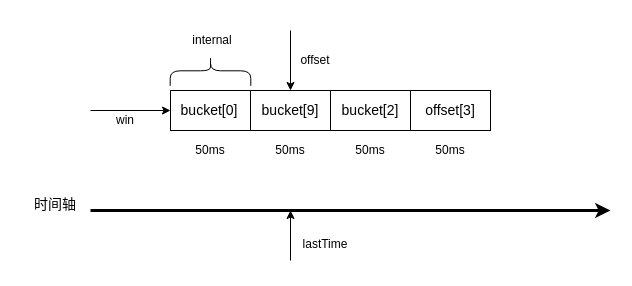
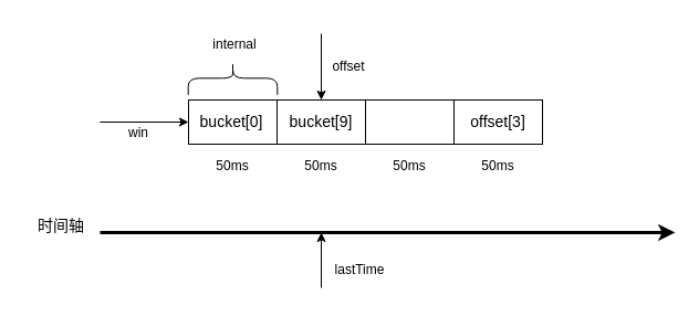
  <mxCell id="0" />
  <mxCell id="1" parent="0" />
  <mxCell id="2" value="" style="endArrow=classic;html=1;rounded=0;strokeWidth=3;" edge="1" parent="1"><mxGeometry width="50" height="50" relative="1" as="geometry"><mxPoint x="90" y="210" as="sourcePoint" /><mxPoint x="610" y="210" as="targetPoint" /></mxGeometry></mxCell>
  <mxCell id="3" value="" style="rounded=0;whiteSpace=wrap;html=1;" vertex="1" parent="1"><mxGeometry x="170" y="90" width="80" height="40" as="geometry" /></mxCell>
  <mxCell id="4" value="" style="rounded=0;whiteSpace=wrap;html=1;" vertex="1" parent="1"><mxGeometry x="250" y="90" width="80" height="40" as="geometry" /></mxCell>
  <mxCell id="5" value="" style="rounded=0;whiteSpace=wrap;html=1;" vertex="1" parent="1"><mxGeometry x="330" y="90" width="80" height="40" as="geometry" /></mxCell>
  <mxCell id="6" value="" style="rounded=0;whiteSpace=wrap;html=1;" vertex="1" parent="1"><mxGeometry x="410" y="90" width="80" height="40" as="geometry" /></mxCell>
  <mxCell id="7" value="&lt;font style=&quot;font-size: 14px;&quot;&gt;时间轴&lt;/font&gt;" style="text;html=1;strokeColor=none;fillColor=none;align=center;verticalAlign=middle;whiteSpace=wrap;rounded=0;" vertex="1" parent="1"><mxGeometry x="20" y="184" width="70" height="40" as="geometry" /></mxCell>
  <mxCell id="8" value="&lt;font style=&quot;font-size: 14px;&quot;&gt;bucket[0]&lt;/font&gt;" style="text;html=1;strokeColor=none;fillColor=none;align=center;verticalAlign=middle;whiteSpace=wrap;rounded=0;" vertex="1" parent="1"><mxGeometry x="174" y="90" width="70" height="40" as="geometry" /></mxCell>
  <mxCell id="9" value="&lt;font style=&quot;font-size: 14px;&quot;&gt;bucket[9]&lt;/font&gt;" style="text;html=1;strokeColor=none;fillColor=none;align=center;verticalAlign=middle;whiteSpace=wrap;rounded=0;" vertex="1" parent="1"><mxGeometry x="255" y="90" width="70" height="40" as="geometry" /></mxCell>
- <mxCell id="10" value="&lt;font style=&quot;font-size: 14px;&quot;&gt;bucket[2]&lt;/font&gt;" style="text;html=1;strokeColor=none;fillColor=none;align=center;verticalAlign=middle;whiteSpace=wrap;rounded=0;" vertex="1" parent="1"><mxGeometry x="335" y="90" width="70" height="40" as="geometry" /></mxCell>
  <mxCell id="11" value="&lt;font style=&quot;font-size: 14px;&quot;&gt;offset[3]&lt;/font&gt;" style="text;html=1;strokeColor=none;fillColor=none;align=center;verticalAlign=middle;whiteSpace=wrap;rounded=0;" vertex="1" parent="1"><mxGeometry x="415" y="90" width="70" height="40" as="geometry" /></mxCell>
  <mxCell id="12" value="&lt;font style=&quot;font-size: 12px;&quot;&gt;50ms&lt;/font&gt;" style="text;html=1;strokeColor=none;fillColor=none;align=center;verticalAlign=middle;whiteSpace=wrap;rounded=0;" vertex="1" parent="1"><mxGeometry x="175" y="130" width="70" height="40" as="geometry" /></mxCell>
  <mxCell id="13" value="&lt;font style=&quot;font-size: 12px;&quot;&gt;50ms&lt;/font&gt;" style="text;html=1;strokeColor=none;fillColor=none;align=center;verticalAlign=middle;whiteSpace=wrap;rounded=0;" vertex="1" parent="1"><mxGeometry x="255" y="130" width="70" height="40" as="geometry" /></mxCell>
  <mxCell id="14" value="&lt;font style=&quot;font-size: 12px;&quot;&gt;50ms&lt;/font&gt;" style="text;html=1;strokeColor=none;fillColor=none;align=center;verticalAlign=middle;whiteSpace=wrap;rounded=0;" vertex="1" parent="1"><mxGeometry x="335" y="130" width="70" height="40" as="geometry" /></mxCell>
  <mxCell id="15" value="&lt;font style=&quot;font-size: 12px;&quot;&gt;50ms&lt;/font&gt;" style="text;html=1;strokeColor=none;fillColor=none;align=center;verticalAlign=middle;whiteSpace=wrap;rounded=0;" vertex="1" parent="1"><mxGeometry x="415" y="130" width="70" height="40" as="geometry" /></mxCell>
  <mxCell id="16" value="" style="endArrow=classic;html=1;rounded=0;entryX=0;entryY=0.5;entryDx=0;entryDy=0;" edge="1" parent="1" target="3"><mxGeometry width="50" height="50" relative="1" as="geometry"><mxPoint x="90" y="110" as="sourcePoint" /><mxPoint x="130" y="85" as="targetPoint" /></mxGeometry></mxCell>
  <mxCell id="17" value="&lt;font style=&quot;font-size: 12px;&quot;&gt;win&lt;br&gt;&lt;/font&gt;" style="text;html=1;strokeColor=none;fillColor=none;align=center;verticalAlign=middle;whiteSpace=wrap;rounded=0;" vertex="1" parent="1"><mxGeometry x="90" y="100" width="70" height="40" as="geometry" /></mxCell>
  <mxCell id="18" value="" style="endArrow=classic;html=1;rounded=0;entryX=0.5;entryY=0;entryDx=0;entryDy=0;" edge="1" parent="1" target="9"><mxGeometry width="50" height="50" relative="1" as="geometry"><mxPoint x="290" y="30" as="sourcePoint" /><mxPoint x="230" y="-30" as="targetPoint" /></mxGeometry></mxCell>
  <mxCell id="19" value="&lt;font style=&quot;font-size: 12px;&quot;&gt;offset&lt;br&gt;&lt;/font&gt;" style="text;html=1;strokeColor=none;fillColor=none;align=center;verticalAlign=middle;whiteSpace=wrap;rounded=0;" vertex="1" parent="1"><mxGeometry x="280" y="40" width="70" height="40" as="geometry" /></mxCell>
  <mxCell id="20" value="" style="endArrow=classic;html=1;rounded=0;" edge="1" parent="1"><mxGeometry width="50" height="50" relative="1" as="geometry"><mxPoint x="290" y="260" as="sourcePoint" /><mxPoint x="290" y="210" as="targetPoint" /></mxGeometry></mxCell>
  <mxCell id="21" value="&lt;font style=&quot;font-size: 12px;&quot;&gt;lastTime&lt;br&gt;&lt;/font&gt;" style="text;html=1;strokeColor=none;fillColor=none;align=center;verticalAlign=middle;whiteSpace=wrap;rounded=0;" vertex="1" parent="1"><mxGeometry x="290" y="224" width="70" height="40" as="geometry" /></mxCell>
  <mxCell id="22" value="" style="shape=curlyBracket;whiteSpace=wrap;html=1;rounded=1;labelPosition=left;verticalLabelPosition=middle;align=right;verticalAlign=middle;rotation=90;" vertex="1" parent="1"><mxGeometry x="195" y="30" width="30" height="80.62" as="geometry" /></mxCell>
  <mxCell id="23" value="&lt;font style=&quot;font-size: 12px;&quot;&gt;internal&lt;br&gt;&lt;/font&gt;" style="text;html=1;strokeColor=none;fillColor=none;align=center;verticalAlign=middle;whiteSpace=wrap;rounded=0;" vertex="1" parent="1"><mxGeometry x="177" y="20" width="70" height="40" as="geometry" /></mxCell>
